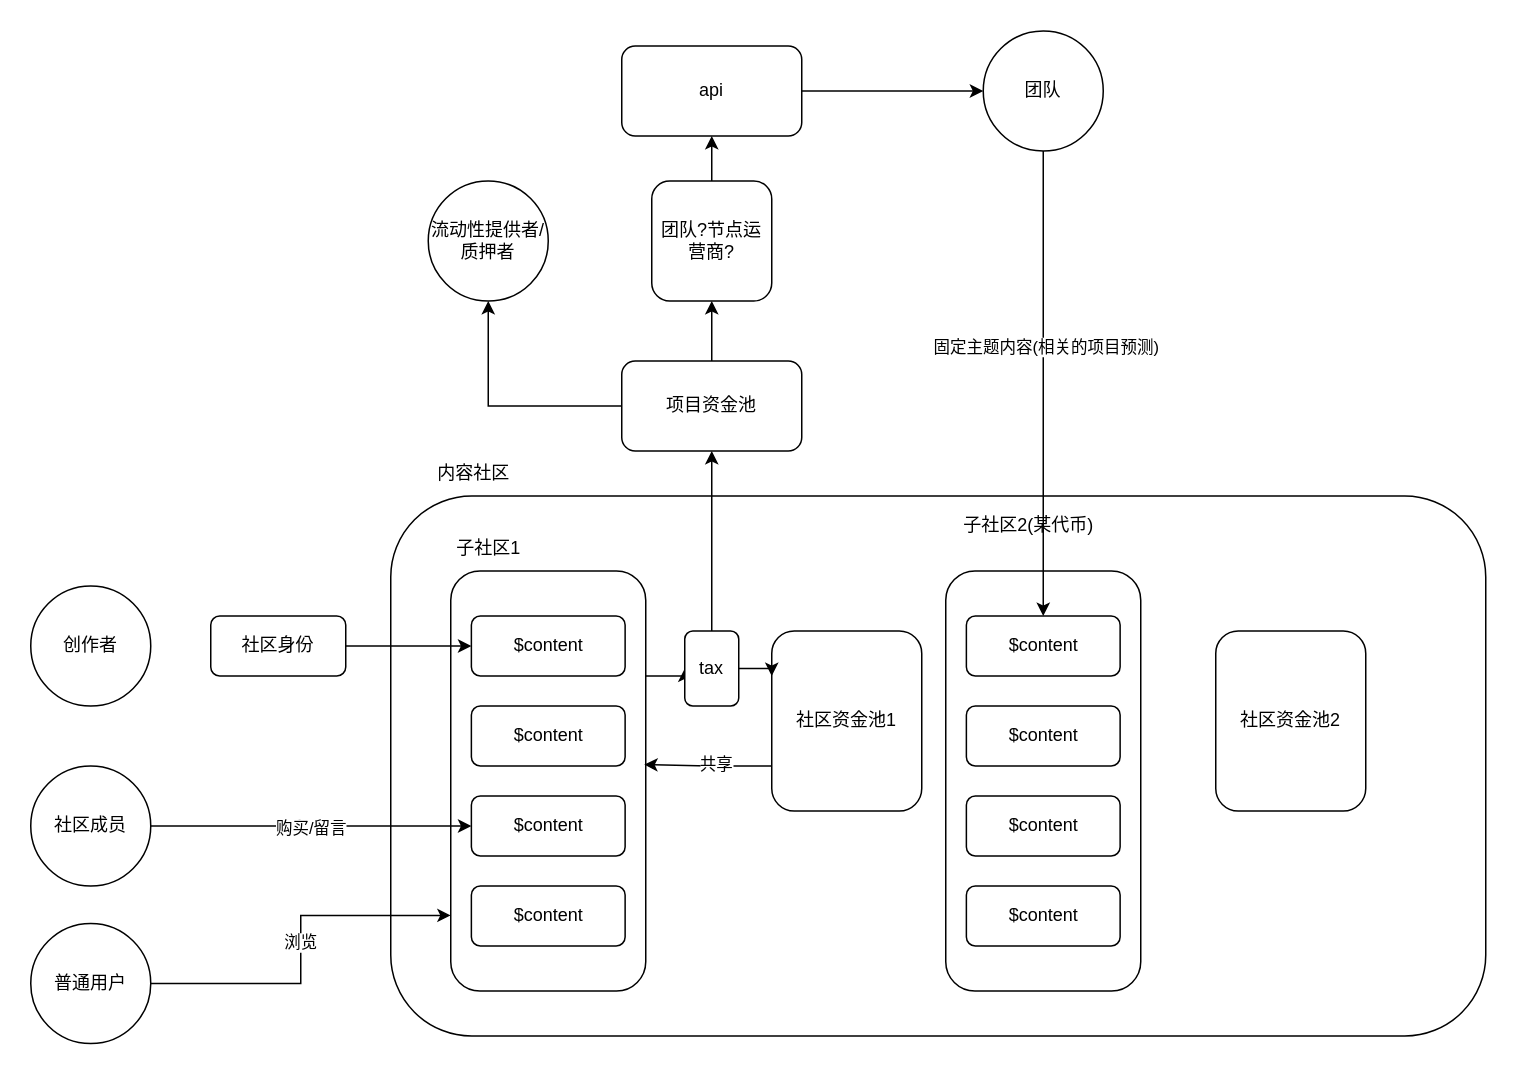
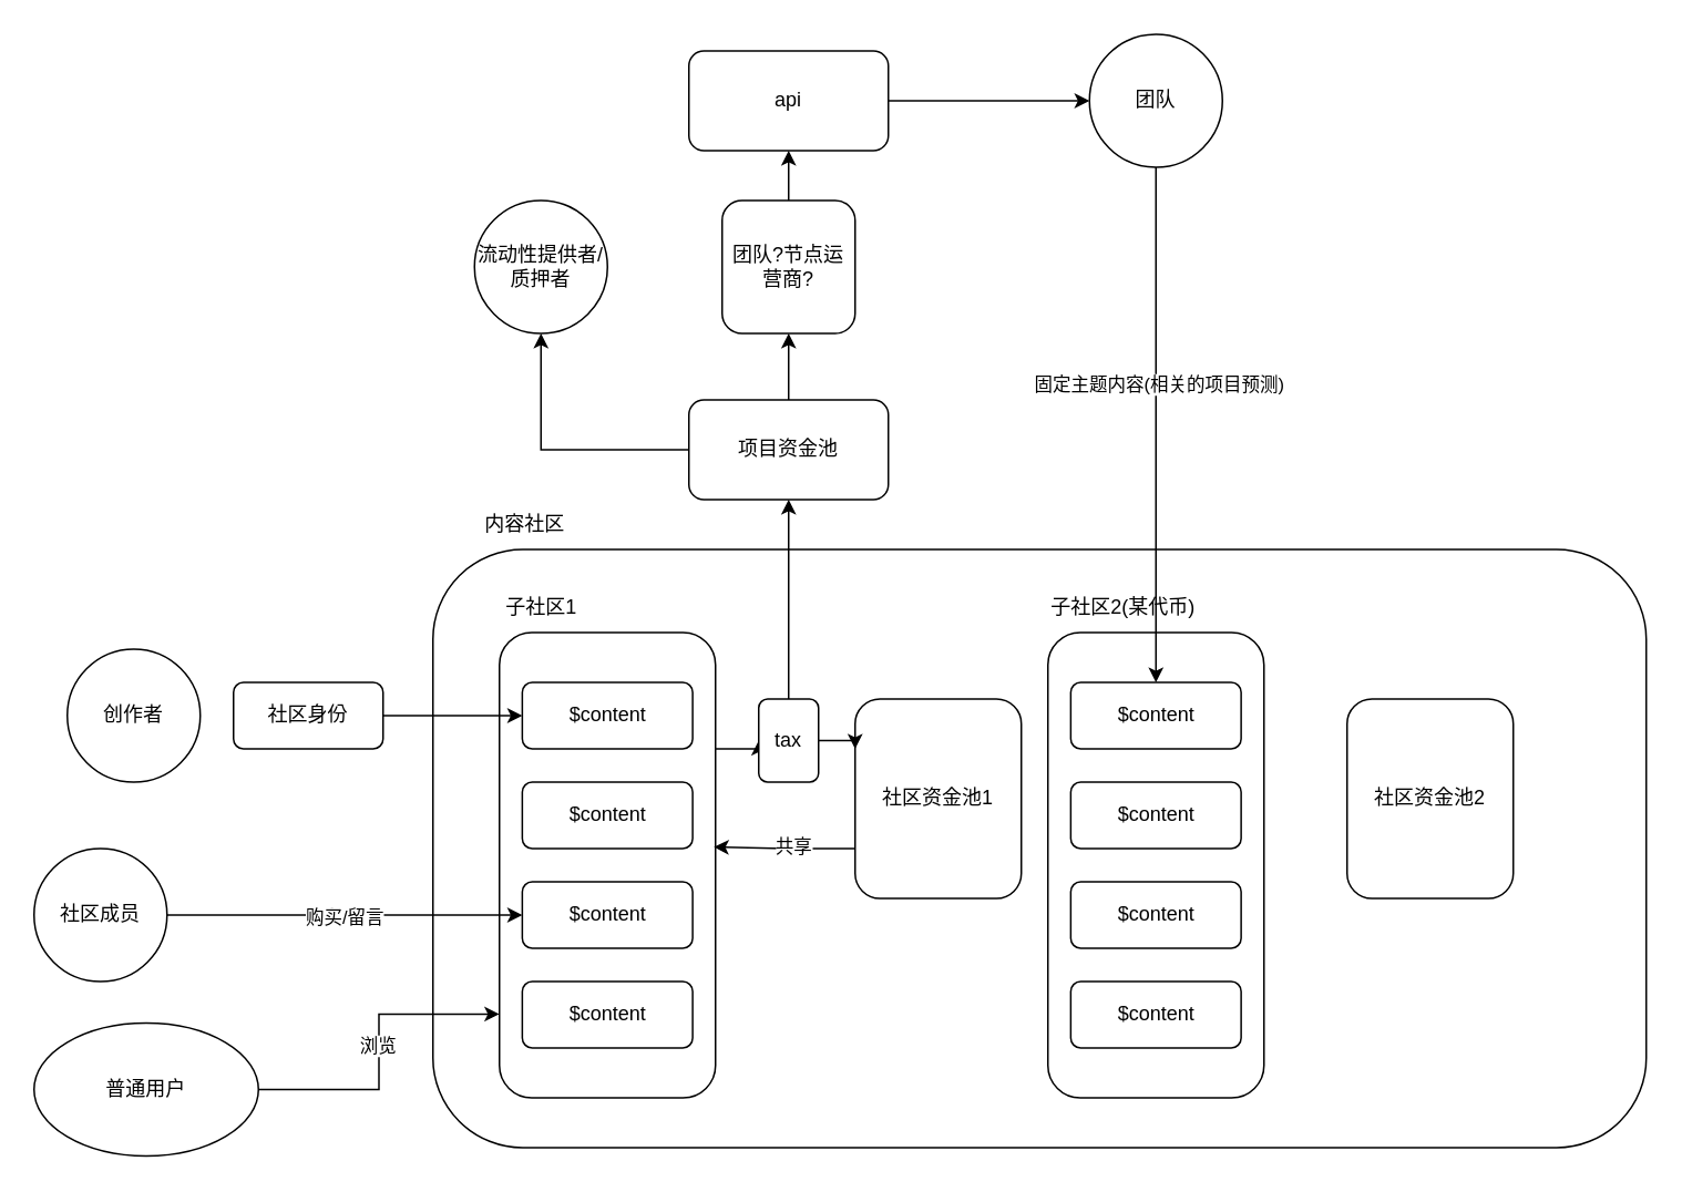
  <mxCell id="0" />
  <mxCell id="1" parent="0" />
  <mxCell id="2" value="" style="rounded=1;whiteSpace=wrap;html=1;" vertex="1" parent="1"><mxGeometry x="260" y="330" width="730" height="360" as="geometry" /></mxCell>
  <mxCell id="3" value="内容社区" style="text;html=1;align=center;verticalAlign=middle;resizable=0;points=[];autosize=1;strokeColor=none;fillColor=none;" vertex="1" parent="1"><mxGeometry x="280" y="300" width="70" height="30" as="geometry" /></mxCell>
  <mxCell id="4" style="edgeStyle=orthogonalEdgeStyle;rounded=0;orthogonalLoop=1;jettySize=auto;html=1;exitX=1;exitY=0.25;exitDx=0;exitDy=0;entryX=0;entryY=0.5;entryDx=0;entryDy=0;" edge="1" parent="1" source="5" target="26"><mxGeometry relative="1" as="geometry" /></mxCell>
  <mxCell id="5" value="" style="rounded=1;whiteSpace=wrap;html=1;" vertex="1" parent="1"><mxGeometry x="300" y="380" width="130" height="280" as="geometry" /></mxCell>
  <mxCell id="6" value="子社区1" style="text;html=1;align=center;verticalAlign=middle;resizable=0;points=[];autosize=1;strokeColor=none;fillColor=none;" vertex="1" parent="1"><mxGeometry x="290" y="350" width="70" height="30" as="geometry" /></mxCell>
  <mxCell id="7" value="$content" style="rounded=1;whiteSpace=wrap;html=1;" vertex="1" parent="1"><mxGeometry x="313.75" y="410" width="102.5" height="40" as="geometry" /></mxCell>
  <mxCell id="8" value="$content" style="rounded=1;whiteSpace=wrap;html=1;" vertex="1" parent="1"><mxGeometry x="313.75" y="470" width="102.5" height="40" as="geometry" /></mxCell>
  <mxCell id="9" value="$content" style="rounded=1;whiteSpace=wrap;html=1;" vertex="1" parent="1"><mxGeometry x="313.75" y="530" width="102.5" height="40" as="geometry" /></mxCell>
  <mxCell id="10" value="$content" style="rounded=1;whiteSpace=wrap;html=1;" vertex="1" parent="1"><mxGeometry x="313.75" y="590" width="102.5" height="40" as="geometry" /></mxCell>
  <mxCell id="11" value="" style="rounded=1;whiteSpace=wrap;html=1;" vertex="1" parent="1"><mxGeometry x="630" y="380" width="130" height="280" as="geometry" /></mxCell>
- <mxCell id="12" value="子社区2(某代币)" style="text;html=1;align=center;verticalAlign=middle;resizable=0;points=[];autosize=1;strokeColor=none;fillColor=none;" vertex="1" parent="1"><mxGeometry x="630" y="335" width="110" height="30" as="geometry" /></mxCell>
+ <mxCell id="12" value="子社区2(某代币)" style="text;html=1;align=center;verticalAlign=middle;resizable=0;points=[];autosize=1;strokeColor=none;fillColor=none;" vertex="1" parent="1"><mxGeometry x="620" y="350" width="110" height="30" as="geometry" /></mxCell>
  <mxCell id="13" value="$content" style="rounded=1;whiteSpace=wrap;html=1;" vertex="1" parent="1"><mxGeometry x="643.75" y="410" width="102.5" height="40" as="geometry" /></mxCell>
  <mxCell id="14" value="$content" style="rounded=1;whiteSpace=wrap;html=1;" vertex="1" parent="1"><mxGeometry x="643.75" y="470" width="102.5" height="40" as="geometry" /></mxCell>
  <mxCell id="15" value="$content" style="rounded=1;whiteSpace=wrap;html=1;" vertex="1" parent="1"><mxGeometry x="643.75" y="530" width="102.5" height="40" as="geometry" /></mxCell>
  <mxCell id="16" value="$content" style="rounded=1;whiteSpace=wrap;html=1;" vertex="1" parent="1"><mxGeometry x="643.75" y="590" width="102.5" height="40" as="geometry" /></mxCell>
  <mxCell id="17" value="社区资金池1" style="rounded=1;whiteSpace=wrap;html=1;" vertex="1" parent="1"><mxGeometry x="514" y="420" width="100" height="120" as="geometry" /></mxCell>
  <mxCell id="18" value="社区资金池2" style="rounded=1;whiteSpace=wrap;html=1;" vertex="1" parent="1"><mxGeometry x="810" y="420" width="100" height="120" as="geometry" /></mxCell>
  <mxCell id="19" style="edgeStyle=orthogonalEdgeStyle;rounded=0;orthogonalLoop=1;jettySize=auto;html=1;exitX=0;exitY=0.75;exitDx=0;exitDy=0;entryX=0.992;entryY=0.461;entryDx=0;entryDy=0;entryPerimeter=0;" edge="1" parent="1" source="17" target="5"><mxGeometry relative="1" as="geometry" /></mxCell>
  <mxCell id="20" value="共享" style="edgeLabel;html=1;align=center;verticalAlign=middle;resizable=0;points=[];" vertex="1" connectable="0" parent="19"><mxGeometry x="-0.114" y="-2" relative="1" as="geometry"><mxPoint as="offset" /></mxGeometry></mxCell>
- <mxCell id="21" value="创作者" style="ellipse;whiteSpace=wrap;html=1;aspect=fixed;" vertex="1" parent="1"><mxGeometry x="20" y="390" width="80" height="80" as="geometry" /></mxCell>
+ <mxCell id="21" value="创作者" style="ellipse;whiteSpace=wrap;html=1;aspect=fixed;" vertex="1" parent="1"><mxGeometry x="40" y="390" width="80" height="80" as="geometry" /></mxCell>
  <mxCell id="22" style="edgeStyle=orthogonalEdgeStyle;rounded=0;orthogonalLoop=1;jettySize=auto;html=1;exitX=1;exitY=0.5;exitDx=0;exitDy=0;entryX=0;entryY=0.5;entryDx=0;entryDy=0;" edge="1" parent="1" source="23" target="7"><mxGeometry relative="1" as="geometry" /></mxCell>
  <mxCell id="23" value="社区身份" style="rounded=1;whiteSpace=wrap;html=1;" vertex="1" parent="1"><mxGeometry x="140" y="410" width="90" height="40" as="geometry" /></mxCell>
  <mxCell id="24" style="edgeStyle=orthogonalEdgeStyle;rounded=0;orthogonalLoop=1;jettySize=auto;html=1;exitX=1;exitY=0.5;exitDx=0;exitDy=0;entryX=0;entryY=0.25;entryDx=0;entryDy=0;" edge="1" parent="1" source="26" target="17"><mxGeometry relative="1" as="geometry" /></mxCell>
  <mxCell id="25" style="edgeStyle=orthogonalEdgeStyle;rounded=0;orthogonalLoop=1;jettySize=auto;html=1;exitX=0.5;exitY=0;exitDx=0;exitDy=0;entryX=0.5;entryY=1;entryDx=0;entryDy=0;" edge="1" parent="1" source="26" target="37"><mxGeometry relative="1" as="geometry" /></mxCell>
  <mxCell id="26" value="tax" style="rounded=1;whiteSpace=wrap;html=1;" vertex="1" parent="1"><mxGeometry x="456" y="420" width="36" height="50" as="geometry" /></mxCell>
  <mxCell id="27" style="edgeStyle=orthogonalEdgeStyle;rounded=0;orthogonalLoop=1;jettySize=auto;html=1;exitX=1;exitY=0.5;exitDx=0;exitDy=0;entryX=0;entryY=0.5;entryDx=0;entryDy=0;" edge="1" parent="1" source="31" target="9"><mxGeometry relative="1" as="geometry" /></mxCell>
  <mxCell id="28" value="购买" style="edgeLabel;html=1;align=center;verticalAlign=middle;resizable=0;points=[];" vertex="1" connectable="0" parent="27"><mxGeometry x="-0.008" y="-2" relative="1" as="geometry"><mxPoint as="offset" /></mxGeometry></mxCell>
  <mxCell id="29" value="留言" style="edgeLabel;html=1;align=center;verticalAlign=middle;resizable=0;points=[];" vertex="1" connectable="0" parent="27"><mxGeometry x="-0.021" y="-1" relative="1" as="geometry"><mxPoint as="offset" /></mxGeometry></mxCell>
  <mxCell id="30" value="购买/留言" style="edgeLabel;html=1;align=center;verticalAlign=middle;resizable=0;points=[];" vertex="1" connectable="0" parent="27"><mxGeometry x="-0.011" y="-1" relative="1" as="geometry"><mxPoint as="offset" /></mxGeometry></mxCell>
  <mxCell id="31" value="社区成员" style="ellipse;whiteSpace=wrap;html=1;aspect=fixed;" vertex="1" parent="1"><mxGeometry x="20" y="510" width="80" height="80" as="geometry" /></mxCell>
- <mxCell id="32" value="普通用户" style="ellipse;whiteSpace=wrap;html=1;aspect=fixed;" vertex="1" parent="1"><mxGeometry x="20" y="615" width="80" height="80" as="geometry" /></mxCell>
+ <mxCell id="32" value="普通用户" style="ellipse;whiteSpace=wrap;html=1;aspect=fixed;" vertex="1" parent="1"><mxGeometry x="20" y="615" width="135" height="80" as="geometry" /></mxCell>
  <mxCell id="33" style="edgeStyle=orthogonalEdgeStyle;rounded=0;orthogonalLoop=1;jettySize=auto;html=1;exitX=1;exitY=0.5;exitDx=0;exitDy=0;entryX=0;entryY=0.82;entryDx=0;entryDy=0;entryPerimeter=0;" edge="1" parent="1" source="32" target="5"><mxGeometry relative="1" as="geometry" /></mxCell>
  <mxCell id="34" value="浏览" style="edgeLabel;html=1;align=center;verticalAlign=middle;resizable=0;points=[];" vertex="1" connectable="0" parent="33"><mxGeometry x="0.043" y="1" relative="1" as="geometry"><mxPoint as="offset" /></mxGeometry></mxCell>
  <mxCell id="35" style="edgeStyle=orthogonalEdgeStyle;rounded=0;orthogonalLoop=1;jettySize=auto;html=1;exitX=0.5;exitY=0;exitDx=0;exitDy=0;entryX=0.5;entryY=1;entryDx=0;entryDy=0;" edge="1" parent="1" source="37" target="44"><mxGeometry relative="1" as="geometry"><mxPoint x="474" y="190" as="targetPoint" /></mxGeometry></mxCell>
  <mxCell id="36" style="edgeStyle=orthogonalEdgeStyle;rounded=0;orthogonalLoop=1;jettySize=auto;html=1;exitX=0;exitY=0.5;exitDx=0;exitDy=0;entryX=0.5;entryY=1;entryDx=0;entryDy=0;" edge="1" parent="1" source="37" target="45"><mxGeometry relative="1" as="geometry" /></mxCell>
  <mxCell id="37" value="项目资金池" style="rounded=1;whiteSpace=wrap;html=1;" vertex="1" parent="1"><mxGeometry x="414" y="240" width="120" height="60" as="geometry" /></mxCell>
  <mxCell id="38" style="edgeStyle=orthogonalEdgeStyle;rounded=0;orthogonalLoop=1;jettySize=auto;html=1;exitX=1;exitY=0.5;exitDx=0;exitDy=0;entryX=0;entryY=0.5;entryDx=0;entryDy=0;" edge="1" parent="1" source="39" target="42"><mxGeometry relative="1" as="geometry" /></mxCell>
  <mxCell id="39" value="api" style="rounded=1;whiteSpace=wrap;html=1;" vertex="1" parent="1"><mxGeometry x="414" width="120" height="60" as="geometry" y="30" /></mxCell>
  <mxCell id="40" style="edgeStyle=orthogonalEdgeStyle;rounded=0;orthogonalLoop=1;jettySize=auto;html=1;exitX=0.5;exitY=1;exitDx=0;exitDy=0;entryX=0.5;entryY=0;entryDx=0;entryDy=0;" edge="1" parent="1" source="42" target="13"><mxGeometry relative="1" as="geometry" /></mxCell>
  <mxCell id="41" value="固定主题内容(相关的项目预测)" style="edgeLabel;html=1;align=center;verticalAlign=middle;resizable=0;points=[];" vertex="1" connectable="0" parent="40"><mxGeometry x="-0.159" y="1" relative="1" as="geometry"><mxPoint as="offset" /></mxGeometry></mxCell>
  <mxCell id="42" value="团队" style="ellipse;whiteSpace=wrap;html=1;aspect=fixed;" vertex="1" parent="1"><mxGeometry x="655" y="20" width="80" height="80" as="geometry" /></mxCell>
  <mxCell id="43" style="edgeStyle=orthogonalEdgeStyle;rounded=0;orthogonalLoop=1;jettySize=auto;html=1;exitX=0.5;exitY=0;exitDx=0;exitDy=0;" edge="1" parent="1" source="44" target="39"><mxGeometry relative="1" as="geometry"><mxPoint x="474" y="130" as="sourcePoint" /></mxGeometry></mxCell>
  <mxCell id="44" value="团队?节点运营商?" style="whiteSpace=wrap;html=1;aspect=fixed;rounded=1;" vertex="1" parent="1"><mxGeometry x="434" y="120" width="80" height="80" as="geometry" /></mxCell>
  <mxCell id="45" value="流动性提供者/质押者" style="ellipse;whiteSpace=wrap;html=1;aspect=fixed;" vertex="1" parent="1"><mxGeometry x="285" y="120" width="80" height="80" as="geometry" /></mxCell>
